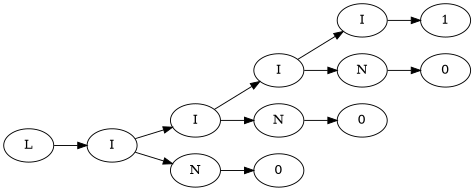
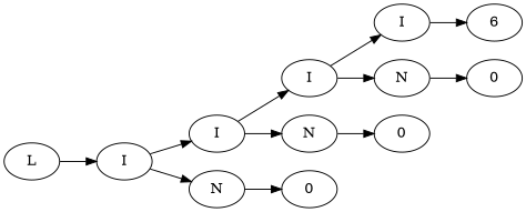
  digraph {
    rankdir=LR
-   n1 [label=1]
+   n1 [label=6]
    n2 [label=I]
    n3 [label=0]
    n4 [label=N]
    n5 [label=I]
    n6 [label=0]
    n7 [label=N]
    n8 [label=I]
    n9 [label=0]
    n10 [label=N]
    n11 [label=I]
    n12 [label=L]
    n2 -> n1
    n4 -> n3
    n5 -> n2
    n5 -> n4
    n7 -> n6
    n8 -> n5
    n8 -> n7
    n10 -> n9
    n11 -> n8
    n11 -> n10
    n12 -> n11
  }
